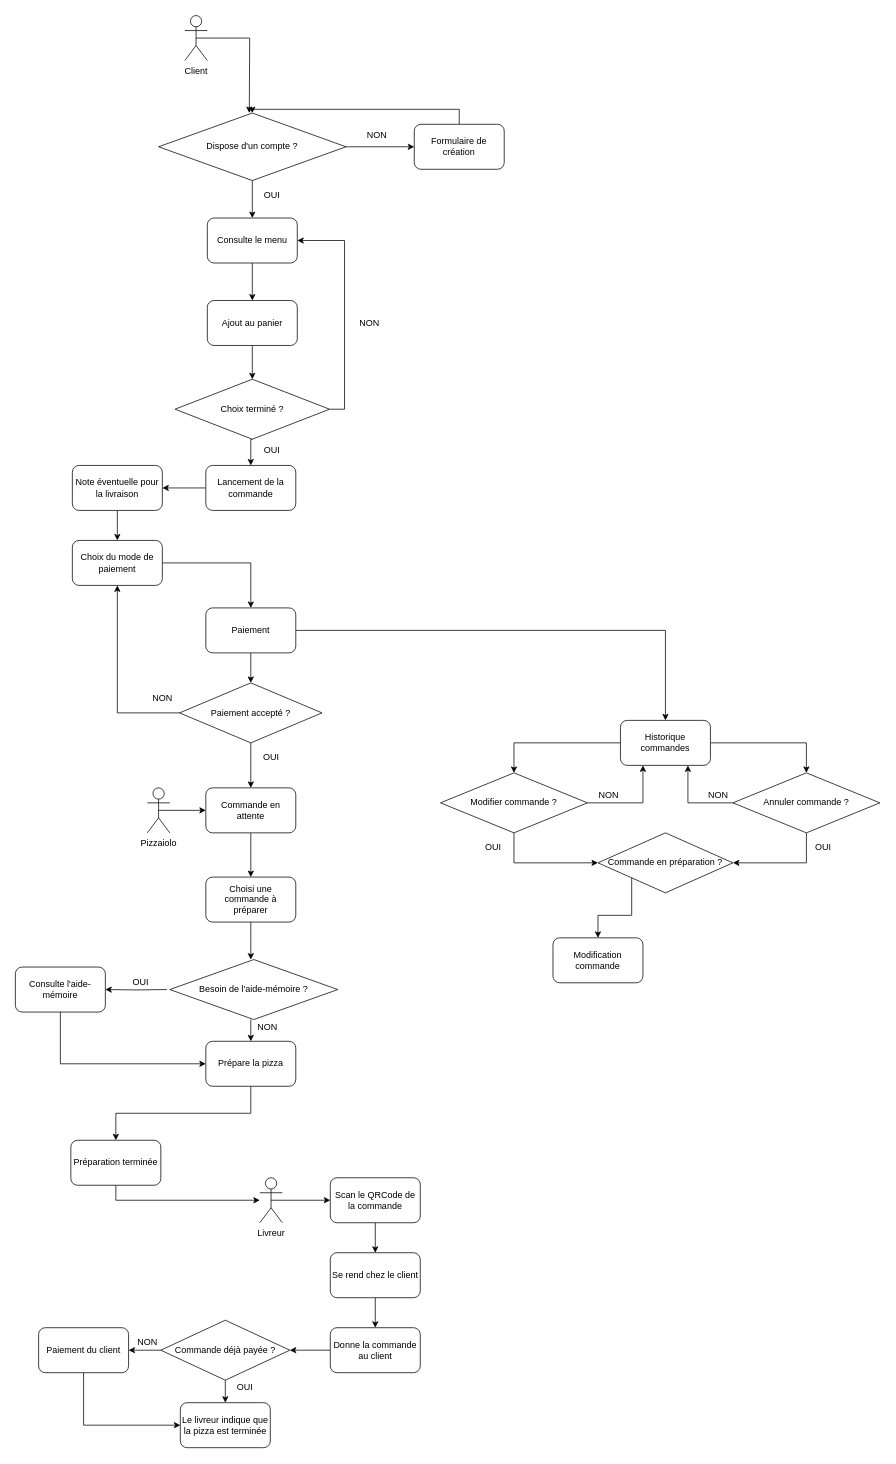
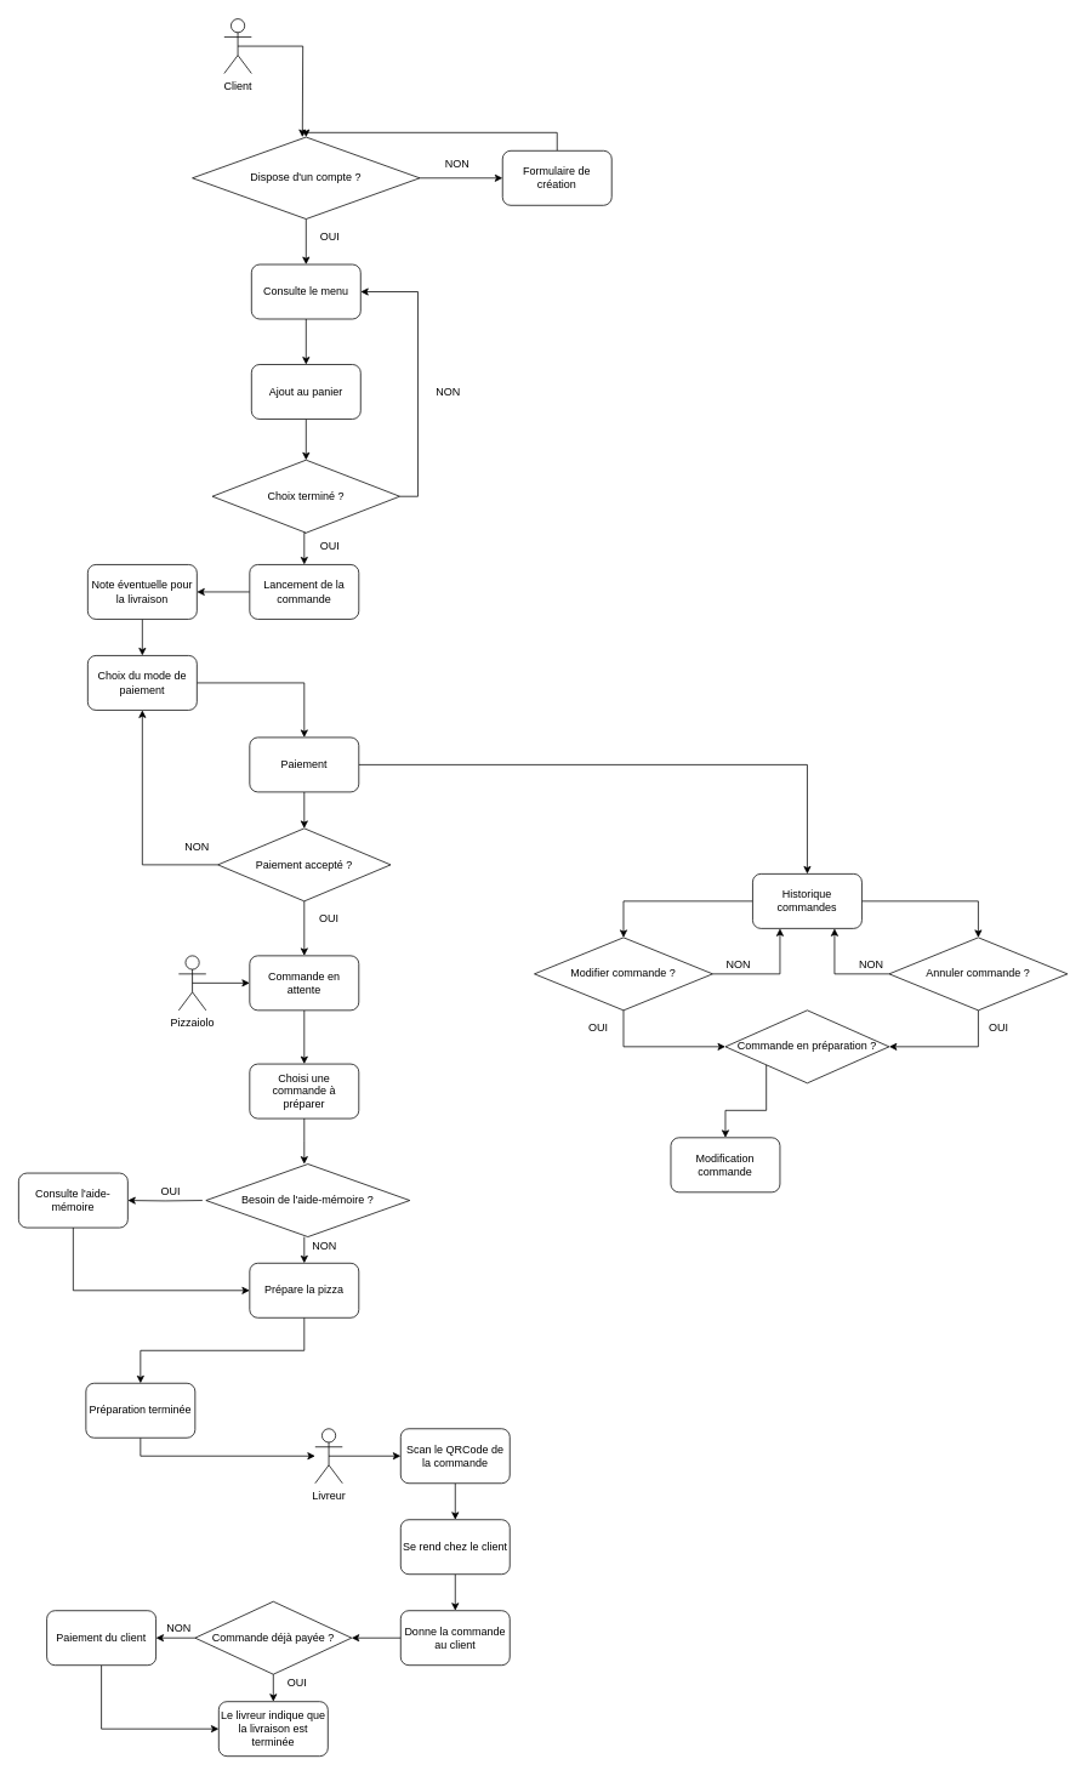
  <mxCell id="0" />
  <mxCell id="1" parent="0" />
  <mxCell id="2" style="edgeStyle=orthogonalEdgeStyle;rounded=0;orthogonalLoop=1;jettySize=auto;html=1;exitX=1;exitY=0.5;exitDx=0;exitDy=0;" edge="1" parent="1" source="4" target="8"><mxGeometry relative="1" as="geometry" /></mxCell>
  <mxCell id="3" style="edgeStyle=orthogonalEdgeStyle;rounded=0;orthogonalLoop=1;jettySize=auto;html=1;exitX=0.5;exitY=1;exitDx=0;exitDy=0;entryX=0.5;entryY=0;entryDx=0;entryDy=0;" edge="1" parent="1" source="4" target="12"><mxGeometry relative="1" as="geometry" /></mxCell>
  <mxCell id="4" value="Dispose d'un compte ?" style="rhombus;whiteSpace=wrap;html=1;" vertex="1" parent="1"><mxGeometry x="211" y="150" width="250" height="90" as="geometry" /></mxCell>
  <mxCell id="5" style="edgeStyle=orthogonalEdgeStyle;rounded=0;orthogonalLoop=1;jettySize=auto;html=1;exitX=0.5;exitY=0.5;exitDx=0;exitDy=0;exitPerimeter=0;" edge="1" parent="1" source="6"><mxGeometry relative="1" as="geometry"><mxPoint x="332" y="150" as="targetPoint" /></mxGeometry></mxCell>
  <mxCell id="6" value="Client" style="shape=umlActor;verticalLabelPosition=bottom;verticalAlign=top;html=1;" vertex="1" parent="1"><mxGeometry x="246" y="20" width="30" height="60" as="geometry" /></mxCell>
  <mxCell id="7" style="edgeStyle=orthogonalEdgeStyle;rounded=0;orthogonalLoop=1;jettySize=auto;html=1;exitX=0.5;exitY=0;exitDx=0;exitDy=0;entryX=0.5;entryY=0;entryDx=0;entryDy=0;" edge="1" parent="1" source="8" target="4"><mxGeometry relative="1" as="geometry" /></mxCell>
  <mxCell id="8" value="Formulaire de création" style="rounded=1;whiteSpace=wrap;html=1;" vertex="1" parent="1"><mxGeometry x="552" y="165" width="120" height="60" as="geometry" /></mxCell>
  <mxCell id="9" value="NON" style="text;html=1;align=center;verticalAlign=middle;resizable=0;points=[];autosize=1;strokeColor=none;fillColor=none;" vertex="1" parent="1"><mxGeometry x="482" y="170" width="40" height="20" as="geometry" /></mxCell>
  <mxCell id="10" value="OUI" style="text;html=1;align=center;verticalAlign=middle;resizable=0;points=[];autosize=1;strokeColor=none;fillColor=none;" vertex="1" parent="1"><mxGeometry x="342" y="250" width="40" height="20" as="geometry" /></mxCell>
  <mxCell id="11" style="edgeStyle=orthogonalEdgeStyle;rounded=0;orthogonalLoop=1;jettySize=auto;html=1;exitX=0.5;exitY=1;exitDx=0;exitDy=0;entryX=0.5;entryY=0;entryDx=0;entryDy=0;" edge="1" parent="1" source="12" target="14"><mxGeometry relative="1" as="geometry" /></mxCell>
  <mxCell id="12" value="Consulte le menu" style="rounded=1;whiteSpace=wrap;html=1;" vertex="1" parent="1"><mxGeometry x="276" y="290" width="120" height="60" as="geometry" /></mxCell>
  <mxCell id="13" style="edgeStyle=orthogonalEdgeStyle;rounded=0;orthogonalLoop=1;jettySize=auto;html=1;exitX=0.5;exitY=1;exitDx=0;exitDy=0;entryX=0.5;entryY=0;entryDx=0;entryDy=0;" edge="1" parent="1" source="14" target="17"><mxGeometry relative="1" as="geometry" /></mxCell>
  <mxCell id="14" value="Ajout au panier" style="rounded=1;whiteSpace=wrap;html=1;" vertex="1" parent="1"><mxGeometry x="276" y="400" width="120" height="60" as="geometry" /></mxCell>
  <mxCell id="15" style="edgeStyle=orthogonalEdgeStyle;rounded=0;orthogonalLoop=1;jettySize=auto;html=1;exitX=1;exitY=0.5;exitDx=0;exitDy=0;entryX=1;entryY=0.5;entryDx=0;entryDy=0;" edge="1" parent="1" source="17" target="12"><mxGeometry relative="1" as="geometry" /></mxCell>
  <mxCell id="16" style="edgeStyle=orthogonalEdgeStyle;rounded=0;orthogonalLoop=1;jettySize=auto;html=1;exitX=0.5;exitY=1;exitDx=0;exitDy=0;entryX=0.5;entryY=0;entryDx=0;entryDy=0;" edge="1" parent="1" source="17" target="20"><mxGeometry relative="1" as="geometry" /></mxCell>
  <mxCell id="17" value="Choix terminé ?" style="rhombus;whiteSpace=wrap;html=1;" vertex="1" parent="1"><mxGeometry x="233" y="505" width="206" height="80" as="geometry" /></mxCell>
  <mxCell id="18" value="NON" style="text;html=1;align=center;verticalAlign=middle;resizable=0;points=[];autosize=1;strokeColor=none;fillColor=none;" vertex="1" parent="1"><mxGeometry x="472" y="420" width="40" height="20" as="geometry" /></mxCell>
  <mxCell id="19" style="edgeStyle=orthogonalEdgeStyle;rounded=0;orthogonalLoop=1;jettySize=auto;html=1;exitX=0;exitY=0.5;exitDx=0;exitDy=0;entryX=1;entryY=0.5;entryDx=0;entryDy=0;" edge="1" parent="1" source="20" target="24"><mxGeometry relative="1" as="geometry" /></mxCell>
  <mxCell id="20" value="Lancement de la commande" style="rounded=1;whiteSpace=wrap;html=1;" vertex="1" parent="1"><mxGeometry x="274" y="620" width="120" height="60" as="geometry" /></mxCell>
  <mxCell id="21" style="edgeStyle=orthogonalEdgeStyle;rounded=0;orthogonalLoop=1;jettySize=auto;html=1;exitX=1;exitY=0.5;exitDx=0;exitDy=0;entryX=0.5;entryY=0;entryDx=0;entryDy=0;" edge="1" parent="1" source="22" target="27"><mxGeometry relative="1" as="geometry" /></mxCell>
  <mxCell id="22" value="Choix du mode de paiement" style="rounded=1;whiteSpace=wrap;html=1;" vertex="1" parent="1"><mxGeometry x="96" y="720" width="120" height="60" as="geometry" /></mxCell>
  <mxCell id="23" style="edgeStyle=orthogonalEdgeStyle;rounded=0;orthogonalLoop=1;jettySize=auto;html=1;exitX=0.5;exitY=1;exitDx=0;exitDy=0;entryX=0.5;entryY=0;entryDx=0;entryDy=0;" edge="1" parent="1" source="24" target="22"><mxGeometry relative="1" as="geometry" /></mxCell>
  <mxCell id="24" value="Note éventuelle pour la livraison" style="rounded=1;whiteSpace=wrap;html=1;" vertex="1" parent="1"><mxGeometry x="96" y="620" width="120" height="60" as="geometry" /></mxCell>
  <mxCell id="25" style="edgeStyle=orthogonalEdgeStyle;rounded=0;orthogonalLoop=1;jettySize=auto;html=1;exitX=1;exitY=0.5;exitDx=0;exitDy=0;entryX=0.5;entryY=0;entryDx=0;entryDy=0;" edge="1" parent="1" source="27" target="33"><mxGeometry relative="1" as="geometry" /></mxCell>
  <mxCell id="26" style="edgeStyle=orthogonalEdgeStyle;rounded=0;orthogonalLoop=1;jettySize=auto;html=1;exitX=0.5;exitY=1;exitDx=0;exitDy=0;entryX=0.5;entryY=0;entryDx=0;entryDy=0;" edge="1" parent="1" source="27" target="80"><mxGeometry relative="1" as="geometry" /></mxCell>
  <mxCell id="27" value="Paiement" style="rounded=1;whiteSpace=wrap;html=1;" vertex="1" parent="1"><mxGeometry x="274" y="810" width="120" height="60" as="geometry" /></mxCell>
  <mxCell id="28" style="edgeStyle=orthogonalEdgeStyle;rounded=0;orthogonalLoop=1;jettySize=auto;html=1;exitX=0.5;exitY=1;exitDx=0;exitDy=0;entryX=0;entryY=0.5;entryDx=0;entryDy=0;" edge="1" parent="1" source="30" target="36"><mxGeometry relative="1" as="geometry" /></mxCell>
  <mxCell id="29" style="edgeStyle=orthogonalEdgeStyle;rounded=0;orthogonalLoop=1;jettySize=auto;html=1;exitX=1;exitY=0.5;exitDx=0;exitDy=0;entryX=0.25;entryY=1;entryDx=0;entryDy=0;" edge="1" parent="1" source="30" target="33"><mxGeometry relative="1" as="geometry" /></mxCell>
  <mxCell id="30" value="Modifier commande ?" style="rhombus;whiteSpace=wrap;html=1;" vertex="1" parent="1"><mxGeometry x="587" y="1030" width="196" height="80" as="geometry" /></mxCell>
  <mxCell id="31" style="edgeStyle=orthogonalEdgeStyle;rounded=0;orthogonalLoop=1;jettySize=auto;html=1;exitX=0;exitY=0.5;exitDx=0;exitDy=0;entryX=0.5;entryY=0;entryDx=0;entryDy=0;" edge="1" parent="1" source="33" target="30"><mxGeometry relative="1" as="geometry" /></mxCell>
  <mxCell id="32" style="edgeStyle=orthogonalEdgeStyle;rounded=0;orthogonalLoop=1;jettySize=auto;html=1;exitX=1;exitY=0.5;exitDx=0;exitDy=0;entryX=0.5;entryY=0;entryDx=0;entryDy=0;" edge="1" parent="1" source="33" target="41"><mxGeometry relative="1" as="geometry" /></mxCell>
  <mxCell id="33" value="Historique commandes" style="rounded=1;whiteSpace=wrap;html=1;" vertex="1" parent="1"><mxGeometry x="827" y="960" width="120" height="60" as="geometry" /></mxCell>
  <mxCell id="34" value="NON" style="text;html=1;align=center;verticalAlign=middle;resizable=0;points=[];autosize=1;strokeColor=none;fillColor=none;" vertex="1" parent="1"><mxGeometry x="937" y="1050" width="40" height="20" as="geometry" /></mxCell>
  <mxCell id="35" style="edgeStyle=orthogonalEdgeStyle;rounded=0;orthogonalLoop=1;jettySize=auto;html=1;exitX=0;exitY=1;exitDx=0;exitDy=0;" edge="1" parent="1" source="36" target="38"><mxGeometry relative="1" as="geometry" /></mxCell>
  <mxCell id="36" value="Commande en préparation ?" style="rhombus;whiteSpace=wrap;html=1;" vertex="1" parent="1"><mxGeometry x="797" y="1110" width="180" height="80" as="geometry" /></mxCell>
  <mxCell id="37" value="OUI" style="text;html=1;align=center;verticalAlign=middle;resizable=0;points=[];autosize=1;strokeColor=none;fillColor=none;" vertex="1" parent="1"><mxGeometry x="1077" y="1120" width="40" height="20" as="geometry" /></mxCell>
  <mxCell id="38" value="Modification commande" style="rounded=1;whiteSpace=wrap;html=1;" vertex="1" parent="1"><mxGeometry x="737" y="1250" width="120" height="60" as="geometry" /></mxCell>
  <mxCell id="39" style="edgeStyle=orthogonalEdgeStyle;rounded=0;orthogonalLoop=1;jettySize=auto;html=1;exitX=0.5;exitY=1;exitDx=0;exitDy=0;entryX=1;entryY=0.5;entryDx=0;entryDy=0;" edge="1" parent="1" source="41" target="36"><mxGeometry relative="1" as="geometry" /></mxCell>
  <mxCell id="40" style="edgeStyle=orthogonalEdgeStyle;rounded=0;orthogonalLoop=1;jettySize=auto;html=1;exitX=0;exitY=0.5;exitDx=0;exitDy=0;entryX=0.75;entryY=1;entryDx=0;entryDy=0;" edge="1" parent="1" source="41" target="33"><mxGeometry relative="1" as="geometry" /></mxCell>
  <mxCell id="41" value="Annuler commande ?" style="rhombus;whiteSpace=wrap;html=1;" vertex="1" parent="1"><mxGeometry x="977" y="1030" width="196" height="80" as="geometry" /></mxCell>
  <mxCell id="42" value="NON" style="text;html=1;align=center;verticalAlign=middle;resizable=0;points=[];autosize=1;strokeColor=none;fillColor=none;" vertex="1" parent="1"><mxGeometry x="791" y="1050" width="40" height="20" as="geometry" /></mxCell>
  <mxCell id="43" value="OUI" style="text;html=1;align=center;verticalAlign=middle;resizable=0;points=[];autosize=1;strokeColor=none;fillColor=none;" vertex="1" parent="1"><mxGeometry x="637" y="1120" width="40" height="20" as="geometry" /></mxCell>
  <mxCell id="44" value="OUI" style="text;html=1;align=center;verticalAlign=middle;resizable=0;points=[];autosize=1;strokeColor=none;fillColor=none;" vertex="1" parent="1"><mxGeometry x="342" y="590" width="40" height="20" as="geometry" /></mxCell>
  <mxCell id="45" style="edgeStyle=orthogonalEdgeStyle;rounded=0;orthogonalLoop=1;jettySize=auto;html=1;exitX=0.5;exitY=1;exitDx=0;exitDy=0;entryX=0.5;entryY=0;entryDx=0;entryDy=0;" edge="1" parent="1" source="46" target="50"><mxGeometry relative="1" as="geometry" /></mxCell>
  <mxCell id="46" value="Commande en attente" style="rounded=1;whiteSpace=wrap;html=1;" vertex="1" parent="1"><mxGeometry x="274" y="1050" width="120" height="60" as="geometry" /></mxCell>
  <mxCell id="47" style="edgeStyle=orthogonalEdgeStyle;rounded=0;orthogonalLoop=1;jettySize=auto;html=1;exitX=0.5;exitY=0.5;exitDx=0;exitDy=0;exitPerimeter=0;entryX=0;entryY=0.5;entryDx=0;entryDy=0;" edge="1" parent="1" source="48" target="46"><mxGeometry relative="1" as="geometry" /></mxCell>
  <mxCell id="48" value="Pizzaiolo" style="shape=umlActor;verticalLabelPosition=bottom;verticalAlign=top;html=1;outlineConnect=0;" vertex="1" parent="1"><mxGeometry x="196" y="1050" width="30" height="60" as="geometry" /></mxCell>
  <mxCell id="49" style="edgeStyle=orthogonalEdgeStyle;rounded=0;orthogonalLoop=1;jettySize=auto;html=1;exitX=0.5;exitY=1;exitDx=0;exitDy=0;" edge="1" parent="1" source="50"><mxGeometry relative="1" as="geometry"><mxPoint x="334" y="1279" as="targetPoint" /></mxGeometry></mxCell>
  <mxCell id="50" value="Choisi une commande à préparer" style="rounded=1;whiteSpace=wrap;html=1;" vertex="1" parent="1"><mxGeometry x="274" y="1169" width="120" height="60" as="geometry" /></mxCell>
  <mxCell id="51" style="edgeStyle=orthogonalEdgeStyle;rounded=0;orthogonalLoop=1;jettySize=auto;html=1;exitX=0;exitY=0.5;exitDx=0;exitDy=0;entryX=1;entryY=0.5;entryDx=0;entryDy=0;" edge="1" parent="1" target="55"><mxGeometry relative="1" as="geometry"><mxPoint x="222" y="1319" as="sourcePoint" /></mxGeometry></mxCell>
  <mxCell id="52" style="edgeStyle=orthogonalEdgeStyle;rounded=0;orthogonalLoop=1;jettySize=auto;html=1;exitX=0.5;exitY=1;exitDx=0;exitDy=0;entryX=0.5;entryY=0;entryDx=0;entryDy=0;" edge="1" parent="1" target="57"><mxGeometry relative="1" as="geometry"><mxPoint x="334" y="1359" as="sourcePoint" /></mxGeometry></mxCell>
  <mxCell id="53" value="Besoin de l'aide-mémoire ?" style="rhombus;whiteSpace=wrap;html=1;" vertex="1" parent="1"><mxGeometry x="226" y="1279" width="224" height="80" as="geometry" /></mxCell>
  <mxCell id="54" style="edgeStyle=orthogonalEdgeStyle;rounded=0;orthogonalLoop=1;jettySize=auto;html=1;exitX=0.5;exitY=1;exitDx=0;exitDy=0;entryX=0;entryY=0.5;entryDx=0;entryDy=0;" edge="1" parent="1" source="55" target="57"><mxGeometry relative="1" as="geometry" /></mxCell>
  <mxCell id="55" value="Consulte l'aide-mémoire" style="rounded=1;whiteSpace=wrap;html=1;" vertex="1" parent="1"><mxGeometry x="20" y="1289" width="120" height="60" as="geometry" /></mxCell>
  <mxCell id="56" style="edgeStyle=orthogonalEdgeStyle;rounded=0;orthogonalLoop=1;jettySize=auto;html=1;exitX=0.5;exitY=1;exitDx=0;exitDy=0;entryX=0.5;entryY=0;entryDx=0;entryDy=0;" edge="1" parent="1" source="57" target="61"><mxGeometry relative="1" as="geometry" /></mxCell>
  <mxCell id="57" value="Prépare la pizza" style="rounded=1;whiteSpace=wrap;html=1;" vertex="1" parent="1"><mxGeometry x="274" y="1388" width="120" height="60" as="geometry" /></mxCell>
  <mxCell id="58" value="OUI" style="text;html=1;align=center;verticalAlign=middle;resizable=0;points=[];autosize=1;strokeColor=none;fillColor=none;" vertex="1" parent="1"><mxGeometry x="167" y="1299" width="40" height="20" as="geometry" /></mxCell>
  <mxCell id="59" value="NON" style="text;html=1;align=center;verticalAlign=middle;resizable=0;points=[];autosize=1;strokeColor=none;fillColor=none;" vertex="1" parent="1"><mxGeometry x="336" y="1359" width="40" height="20" as="geometry" /></mxCell>
  <mxCell id="60" style="edgeStyle=orthogonalEdgeStyle;rounded=0;orthogonalLoop=1;jettySize=auto;html=1;exitX=0.5;exitY=1;exitDx=0;exitDy=0;" edge="1" parent="1" source="61" target="63"><mxGeometry relative="1" as="geometry" /></mxCell>
  <mxCell id="61" value="Préparation terminée" style="rounded=1;whiteSpace=wrap;html=1;" vertex="1" parent="1"><mxGeometry x="94" y="1520" width="120" height="60" as="geometry" /></mxCell>
  <mxCell id="62" style="edgeStyle=orthogonalEdgeStyle;rounded=0;orthogonalLoop=1;jettySize=auto;html=1;exitX=0.5;exitY=0.5;exitDx=0;exitDy=0;exitPerimeter=0;entryX=0;entryY=0.5;entryDx=0;entryDy=0;" edge="1" parent="1" source="63" target="65"><mxGeometry relative="1" as="geometry" /></mxCell>
  <mxCell id="63" value="Livreur" style="shape=umlActor;verticalLabelPosition=bottom;verticalAlign=top;html=1;outlineConnect=0;" vertex="1" parent="1"><mxGeometry x="346" y="1570" width="30" height="60" as="geometry" /></mxCell>
  <mxCell id="64" style="edgeStyle=orthogonalEdgeStyle;rounded=0;orthogonalLoop=1;jettySize=auto;html=1;exitX=0.5;exitY=1;exitDx=0;exitDy=0;entryX=0.5;entryY=0;entryDx=0;entryDy=0;" edge="1" parent="1" source="65" target="67"><mxGeometry relative="1" as="geometry" /></mxCell>
  <mxCell id="65" value="Scan le QRCode de la commande" style="rounded=1;whiteSpace=wrap;html=1;" vertex="1" parent="1"><mxGeometry x="440" y="1570" width="120" height="60" as="geometry" /></mxCell>
  <mxCell id="66" style="edgeStyle=orthogonalEdgeStyle;rounded=0;orthogonalLoop=1;jettySize=auto;html=1;exitX=0.5;exitY=1;exitDx=0;exitDy=0;entryX=0.5;entryY=0;entryDx=0;entryDy=0;" edge="1" parent="1" source="67" target="69"><mxGeometry relative="1" as="geometry" /></mxCell>
  <mxCell id="67" value="Se rend chez le client" style="rounded=1;whiteSpace=wrap;html=1;" vertex="1" parent="1"><mxGeometry x="440" y="1670" width="120" height="60" as="geometry" /></mxCell>
  <mxCell id="68" style="edgeStyle=orthogonalEdgeStyle;rounded=0;orthogonalLoop=1;jettySize=auto;html=1;exitX=0;exitY=0.5;exitDx=0;exitDy=0;entryX=1;entryY=0.5;entryDx=0;entryDy=0;" edge="1" parent="1" source="69" target="72"><mxGeometry relative="1" as="geometry" /></mxCell>
  <mxCell id="69" value="Donne la commande au client" style="rounded=1;whiteSpace=wrap;html=1;" vertex="1" parent="1"><mxGeometry x="440" y="1770" width="120" height="60" as="geometry" /></mxCell>
  <mxCell id="70" style="edgeStyle=orthogonalEdgeStyle;rounded=0;orthogonalLoop=1;jettySize=auto;html=1;exitX=0.5;exitY=1;exitDx=0;exitDy=0;entryX=0.5;entryY=0;entryDx=0;entryDy=0;" edge="1" parent="1" source="72" target="75"><mxGeometry relative="1" as="geometry" /></mxCell>
  <mxCell id="71" style="edgeStyle=orthogonalEdgeStyle;rounded=0;orthogonalLoop=1;jettySize=auto;html=1;exitX=0;exitY=0.5;exitDx=0;exitDy=0;entryX=1;entryY=0.5;entryDx=0;entryDy=0;" edge="1" parent="1" source="72" target="74"><mxGeometry relative="1" as="geometry" /></mxCell>
  <mxCell id="72" value="Commande déjà payée ?" style="rhombus;whiteSpace=wrap;html=1;" vertex="1" parent="1"><mxGeometry x="214" y="1760" width="172" height="80" as="geometry" /></mxCell>
  <mxCell id="73" style="edgeStyle=orthogonalEdgeStyle;rounded=0;orthogonalLoop=1;jettySize=auto;html=1;exitX=0.5;exitY=1;exitDx=0;exitDy=0;entryX=0;entryY=0.5;entryDx=0;entryDy=0;" edge="1" parent="1" source="74" target="75"><mxGeometry relative="1" as="geometry" /></mxCell>
  <mxCell id="74" value="Paiement du client" style="rounded=1;whiteSpace=wrap;html=1;" vertex="1" parent="1"><mxGeometry x="51" y="1770" width="120" height="60" as="geometry" /></mxCell>
- <mxCell id="75" value="Le livreur indique que la pizza est terminée" style="rounded=1;whiteSpace=wrap;html=1;" vertex="1" parent="1"><mxGeometry x="240" y="1870" width="120" height="60" as="geometry" /></mxCell>
+ <mxCell id="75" value="Le livreur indique que la livraison est terminée" style="rounded=1;whiteSpace=wrap;html=1;" vertex="1" parent="1"><mxGeometry x="240" y="1870" width="120" height="60" as="geometry" /></mxCell>
  <mxCell id="76" value="OUI" style="text;html=1;align=center;verticalAlign=middle;resizable=0;points=[];autosize=1;strokeColor=none;fillColor=none;" vertex="1" parent="1"><mxGeometry x="306" y="1840" width="40" height="20" as="geometry" /></mxCell>
  <mxCell id="77" value="NON" style="text;html=1;align=center;verticalAlign=middle;resizable=0;points=[];autosize=1;strokeColor=none;fillColor=none;" vertex="1" parent="1"><mxGeometry x="176" y="1780" width="40" height="20" as="geometry" /></mxCell>
  <mxCell id="78" style="edgeStyle=orthogonalEdgeStyle;rounded=0;orthogonalLoop=1;jettySize=auto;html=1;exitX=0.5;exitY=1;exitDx=0;exitDy=0;entryX=0.5;entryY=0;entryDx=0;entryDy=0;" edge="1" parent="1" source="80" target="46"><mxGeometry relative="1" as="geometry" /></mxCell>
  <mxCell id="79" style="edgeStyle=orthogonalEdgeStyle;rounded=0;orthogonalLoop=1;jettySize=auto;html=1;exitX=0;exitY=0.5;exitDx=0;exitDy=0;entryX=0.5;entryY=1;entryDx=0;entryDy=0;" edge="1" parent="1" source="80" target="22"><mxGeometry relative="1" as="geometry" /></mxCell>
  <mxCell id="80" value="Paiement accepté ?" style="rhombus;whiteSpace=wrap;html=1;" vertex="1" parent="1"><mxGeometry x="239" y="910" width="190" height="80" as="geometry" /></mxCell>
  <mxCell id="81" value="OUI" style="text;html=1;align=center;verticalAlign=middle;resizable=0;points=[];autosize=1;strokeColor=none;fillColor=none;" vertex="1" parent="1"><mxGeometry x="341" y="1000" width="40" height="20" as="geometry" /></mxCell>
  <mxCell id="82" value="NON" style="text;html=1;align=center;verticalAlign=middle;resizable=0;points=[];autosize=1;strokeColor=none;fillColor=none;" vertex="1" parent="1"><mxGeometry x="196" y="920" width="40" height="20" as="geometry" /></mxCell>
